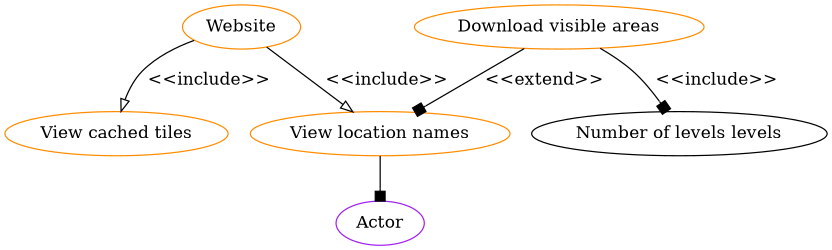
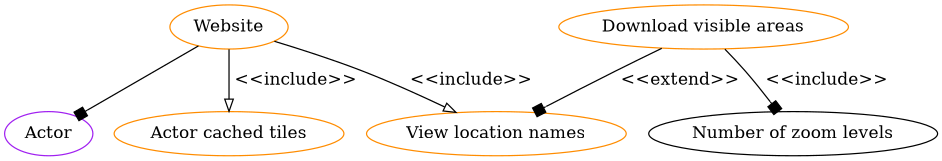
  digraph {
    node [color=darkorange]
    edge [arrowhead=box]
    Actor [color=purple]
    Website
-   "View cached tiles"
+   "View cached tiles" [label="Actor cached tiles"]
    "View location names"
    "Download visible areas"
-   "Number of zoom levels" [color=black label="Number of levels levels"]
-   "View location names" -> Actor
+   "Number of zoom levels" [color=black]
+   Website -> Actor
    Website -> "View cached tiles" [arrowhead=onormal label=" <<include>>"]
    Website -> "View location names" [arrowhead=onormal label=" <<include>>"]
    "Download visible areas" -> "View location names" [label=" <<extend>>"]
    "Download visible areas" -> "Number of zoom levels" [label=" <<include>>"]
  }
